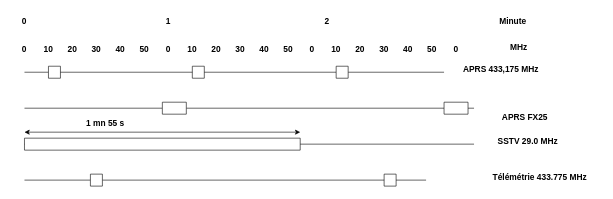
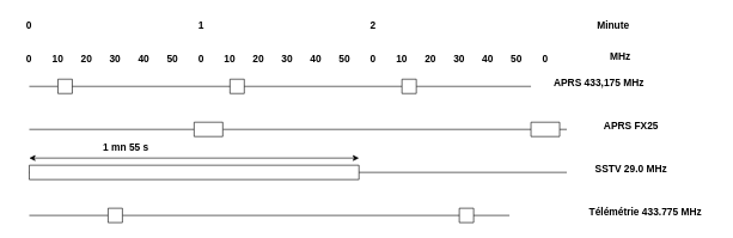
  <mxCell id="0" />
  <mxCell id="1" parent="0" />
  <mxCell id="2" value="" style="endArrow=none;html=1;rounded=0;" edge="1" parent="1" source="33"><mxGeometry width="50" height="50" relative="1" as="geometry"><mxPoint x="40" y="120" as="sourcePoint" /><mxPoint x="740" y="120" as="targetPoint" /></mxGeometry></mxCell>
  <mxCell id="3" value="&lt;font style=&quot;font-size: 14px;&quot;&gt;&lt;b&gt;APRS&amp;nbsp;&lt;/b&gt;&lt;/font&gt;&lt;span style=&quot;font-size: 14px;&quot;&gt;&lt;b&gt;433,175 MHz&lt;/b&gt;&lt;/span&gt;" style="text;html=1;align=center;verticalAlign=middle;whiteSpace=wrap;rounded=0;" vertex="1" parent="1"><mxGeometry x="750" y="100" width="170" height="30" as="geometry" /></mxCell>
  <mxCell id="4" value="" style="endArrow=none;html=1;rounded=0;" edge="1" parent="1" target="5"><mxGeometry width="50" height="50" relative="1" as="geometry"><mxPoint x="40" y="120" as="sourcePoint" /><mxPoint x="970" y="120" as="targetPoint" /></mxGeometry></mxCell>
  <mxCell id="5" value="" style="verticalLabelPosition=bottom;verticalAlign=top;html=1;shape=mxgraph.basic.rect;fillColor2=none;strokeWidth=1;size=0;indent=5;" vertex="1" parent="1"><mxGeometry x="80" y="110" width="20" height="20" as="geometry" /></mxCell>
  <mxCell id="6" value="&lt;font style=&quot;font-size: 14px;&quot;&gt;&lt;b&gt;0&lt;/b&gt;&lt;/font&gt;" style="text;html=1;align=center;verticalAlign=middle;whiteSpace=wrap;rounded=0;" vertex="1" parent="1"><mxGeometry x="20" y="67" width="40" height="30" as="geometry" /></mxCell>
  <mxCell id="7" value="&lt;font style=&quot;font-size: 14px;&quot;&gt;&lt;b&gt;10&lt;/b&gt;&lt;/font&gt;" style="text;html=1;align=center;verticalAlign=middle;whiteSpace=wrap;rounded=0;" vertex="1" parent="1"><mxGeometry x="60" y="67" width="40" height="30" as="geometry" /></mxCell>
  <mxCell id="8" value="&lt;font style=&quot;font-size: 14px;&quot;&gt;&lt;b&gt;20&lt;/b&gt;&lt;/font&gt;" style="text;html=1;align=center;verticalAlign=middle;whiteSpace=wrap;rounded=0;" vertex="1" parent="1"><mxGeometry x="100" y="67" width="40" height="30" as="geometry" /></mxCell>
  <mxCell id="9" value="&lt;font style=&quot;font-size: 14px;&quot;&gt;&lt;b&gt;30&lt;/b&gt;&lt;/font&gt;" style="text;html=1;align=center;verticalAlign=middle;whiteSpace=wrap;rounded=0;" vertex="1" parent="1"><mxGeometry x="140" y="67" width="40" height="30" as="geometry" /></mxCell>
  <mxCell id="10" value="&lt;font style=&quot;font-size: 14px;&quot;&gt;&lt;b&gt;40&lt;/b&gt;&lt;/font&gt;" style="text;html=1;align=center;verticalAlign=middle;whiteSpace=wrap;rounded=0;" vertex="1" parent="1"><mxGeometry x="180" y="67" width="40" height="30" as="geometry" /></mxCell>
  <mxCell id="11" value="&lt;span style=&quot;font-size: 14px;&quot;&gt;&lt;b&gt;50&lt;/b&gt;&lt;/span&gt;" style="text;html=1;align=center;verticalAlign=middle;whiteSpace=wrap;rounded=0;" vertex="1" parent="1"><mxGeometry x="220" y="67" width="40" height="30" as="geometry" /></mxCell>
  <mxCell id="12" value="&lt;font style=&quot;font-size: 14px;&quot;&gt;&lt;b&gt;0&lt;/b&gt;&lt;/font&gt;" style="text;html=1;align=center;verticalAlign=middle;whiteSpace=wrap;rounded=0;" vertex="1" parent="1"><mxGeometry x="260" y="67" width="40" height="30" as="geometry" /></mxCell>
  <mxCell id="13" value="&lt;font style=&quot;font-size: 14px;&quot;&gt;&lt;b&gt;10&lt;/b&gt;&lt;/font&gt;" style="text;html=1;align=center;verticalAlign=middle;whiteSpace=wrap;rounded=0;" vertex="1" parent="1"><mxGeometry x="300" y="67" width="40" height="30" as="geometry" /></mxCell>
  <mxCell id="14" value="&lt;font style=&quot;font-size: 14px;&quot;&gt;&lt;b&gt;20&lt;/b&gt;&lt;/font&gt;" style="text;html=1;align=center;verticalAlign=middle;whiteSpace=wrap;rounded=0;" vertex="1" parent="1"><mxGeometry x="340" y="67" width="40" height="30" as="geometry" /></mxCell>
  <mxCell id="15" value="&lt;font style=&quot;font-size: 14px;&quot;&gt;&lt;b&gt;30&lt;/b&gt;&lt;/font&gt;" style="text;html=1;align=center;verticalAlign=middle;whiteSpace=wrap;rounded=0;" vertex="1" parent="1"><mxGeometry x="380" y="67" width="40" height="30" as="geometry" /></mxCell>
  <mxCell id="16" value="&lt;font style=&quot;font-size: 14px;&quot;&gt;&lt;b&gt;40&lt;/b&gt;&lt;/font&gt;" style="text;html=1;align=center;verticalAlign=middle;whiteSpace=wrap;rounded=0;" vertex="1" parent="1"><mxGeometry x="420" y="67" width="40" height="30" as="geometry" /></mxCell>
  <mxCell id="17" value="&lt;span style=&quot;font-size: 14px;&quot;&gt;&lt;b&gt;50&lt;/b&gt;&lt;/span&gt;" style="text;html=1;align=center;verticalAlign=middle;whiteSpace=wrap;rounded=0;" vertex="1" parent="1"><mxGeometry x="450" y="65.5" width="60" height="33" as="geometry" /></mxCell>
  <mxCell id="18" value="&lt;font style=&quot;font-size: 14px;&quot;&gt;&lt;b&gt;0&lt;/b&gt;&lt;/font&gt;" style="text;html=1;align=center;verticalAlign=middle;whiteSpace=wrap;rounded=0;" vertex="1" parent="1"><mxGeometry x="500" y="65.5" width="40" height="30" as="geometry" /></mxCell>
  <mxCell id="19" value="&lt;font style=&quot;font-size: 14px;&quot;&gt;&lt;b&gt;0&lt;/b&gt;&lt;/font&gt;" style="text;html=1;align=center;verticalAlign=middle;whiteSpace=wrap;rounded=0;" vertex="1" parent="1"><mxGeometry x="20" y="20" width="40" height="30" as="geometry" /></mxCell>
  <mxCell id="20" value="&lt;font style=&quot;font-size: 14px;&quot;&gt;&lt;b&gt;1&lt;/b&gt;&lt;/font&gt;" style="text;html=1;align=center;verticalAlign=middle;whiteSpace=wrap;rounded=0;" vertex="1" parent="1"><mxGeometry x="260" y="20" width="40" height="30" as="geometry" /></mxCell>
- <mxCell id="21" value="&lt;font style=&quot;font-size: 14px;&quot;&gt;&lt;b&gt;2&lt;/b&gt;&lt;/font&gt;" style="text;html=1;align=center;verticalAlign=middle;whiteSpace=wrap;rounded=0;" vertex="1" parent="1"><mxGeometry x="525" y="20" width="40" height="30" as="geometry" /></mxCell>
+ <mxCell id="21" value="&lt;font style=&quot;font-size: 14px;&quot;&gt;&lt;b&gt;2&lt;/b&gt;&lt;/font&gt;" style="text;html=1;align=center;verticalAlign=middle;whiteSpace=wrap;rounded=0;" vertex="1" parent="1"><mxGeometry x="500" y="20" width="40" height="30" as="geometry" /></mxCell>
  <mxCell id="22" value="" style="endArrow=none;html=1;rounded=0;" edge="1" parent="1" source="31"><mxGeometry width="50" height="50" relative="1" as="geometry"><mxPoint x="40" y="180" as="sourcePoint" /><mxPoint x="790" y="180" as="targetPoint" /></mxGeometry></mxCell>
  <mxCell id="23" value="&lt;font style=&quot;font-size: 14px;&quot;&gt;&lt;b&gt;10&lt;/b&gt;&lt;/font&gt;" style="text;html=1;align=center;verticalAlign=middle;whiteSpace=wrap;rounded=0;" vertex="1" parent="1"><mxGeometry x="540" y="65.5" width="40" height="30" as="geometry" /></mxCell>
  <mxCell id="24" value="&lt;font style=&quot;font-size: 14px;&quot;&gt;&lt;b&gt;20&lt;/b&gt;&lt;/font&gt;" style="text;html=1;align=center;verticalAlign=middle;whiteSpace=wrap;rounded=0;" vertex="1" parent="1"><mxGeometry x="580" y="65.5" width="40" height="30" as="geometry" /></mxCell>
  <mxCell id="25" value="&lt;font style=&quot;font-size: 14px;&quot;&gt;&lt;b&gt;30&lt;/b&gt;&lt;/font&gt;" style="text;html=1;align=center;verticalAlign=middle;whiteSpace=wrap;rounded=0;" vertex="1" parent="1"><mxGeometry x="620" y="65.5" width="40" height="30" as="geometry" /></mxCell>
  <mxCell id="26" value="&lt;font style=&quot;font-size: 14px;&quot;&gt;&lt;b&gt;40&lt;/b&gt;&lt;/font&gt;" style="text;html=1;align=center;verticalAlign=middle;whiteSpace=wrap;rounded=0;" vertex="1" parent="1"><mxGeometry x="660" y="65.5" width="40" height="30" as="geometry" /></mxCell>
  <mxCell id="27" value="&lt;span style=&quot;font-size: 14px;&quot;&gt;&lt;b&gt;50&lt;/b&gt;&lt;/span&gt;" style="text;html=1;align=center;verticalAlign=middle;whiteSpace=wrap;rounded=0;" vertex="1" parent="1"><mxGeometry x="690" y="64" width="60" height="33" as="geometry" /></mxCell>
  <mxCell id="28" value="&lt;font style=&quot;font-size: 14px;&quot;&gt;&lt;b&gt;0&lt;/b&gt;&lt;/font&gt;" style="text;html=1;align=center;verticalAlign=middle;whiteSpace=wrap;rounded=0;" vertex="1" parent="1"><mxGeometry x="740" y="67" width="40" height="30" as="geometry" /></mxCell>
- <mxCell id="29" value="&lt;font style=&quot;font-size: 14px;&quot;&gt;&lt;b&gt;APRS FX25&lt;/b&gt;&lt;/font&gt;" style="text;html=1;align=center;verticalAlign=middle;whiteSpace=wrap;rounded=0;" vertex="1" parent="1"><mxGeometry x="815" y="180" width="120" height="30" as="geometry" /></mxCell>
+ <mxCell id="29" value="&lt;font style=&quot;font-size: 14px;&quot;&gt;&lt;b&gt;APRS FX25&lt;/b&gt;&lt;/font&gt;" style="text;html=1;align=center;verticalAlign=middle;whiteSpace=wrap;rounded=0;" vertex="1" parent="1"><mxGeometry x="820" y="160" width="120" height="30" as="geometry" /></mxCell>
  <mxCell id="30" value="" style="endArrow=none;html=1;rounded=0;" edge="1" parent="1" source="44" target="31"><mxGeometry width="50" height="50" relative="1" as="geometry"><mxPoint x="40" y="180" as="sourcePoint" /><mxPoint x="790" y="180" as="targetPoint" /></mxGeometry></mxCell>
  <mxCell id="31" value="" style="verticalLabelPosition=bottom;verticalAlign=top;html=1;shape=mxgraph.basic.rect;fillColor2=none;strokeWidth=1;size=0;indent=5;" vertex="1" parent="1"><mxGeometry x="740" y="170" width="40" height="20" as="geometry" /></mxCell>
  <mxCell id="32" value="" style="endArrow=none;html=1;rounded=0;" edge="1" parent="1" source="5" target="33"><mxGeometry width="50" height="50" relative="1" as="geometry"><mxPoint x="100" y="120" as="sourcePoint" /><mxPoint x="790" y="120" as="targetPoint" /></mxGeometry></mxCell>
  <mxCell id="33" value="" style="verticalLabelPosition=bottom;verticalAlign=top;html=1;shape=mxgraph.basic.rect;fillColor2=none;strokeWidth=1;size=0;indent=5;" vertex="1" parent="1"><mxGeometry x="560" y="110" width="20" height="20" as="geometry" /></mxCell>
  <mxCell id="34" value="" style="verticalLabelPosition=bottom;verticalAlign=top;html=1;shape=mxgraph.basic.rect;fillColor2=none;strokeWidth=1;size=0;indent=5;" vertex="1" parent="1"><mxGeometry x="320" y="110" width="20" height="20" as="geometry" /></mxCell>
  <mxCell id="35" value="" style="endArrow=none;html=1;rounded=0;" edge="1" parent="1"><mxGeometry width="50" height="50" relative="1" as="geometry"><mxPoint x="40" y="240" as="sourcePoint" /><mxPoint x="790" y="240" as="targetPoint" /><Array as="points"><mxPoint x="390" y="240" /></Array></mxGeometry></mxCell>
  <mxCell id="36" value="&lt;span style=&quot;font-size: 14px;&quot;&gt;&lt;b&gt;SSTV 29.0 MHz&lt;/b&gt;&lt;/span&gt;" style="text;html=1;align=center;verticalAlign=middle;whiteSpace=wrap;rounded=0;" vertex="1" parent="1"><mxGeometry x="820" y="220" width="120" height="30" as="geometry" /></mxCell>
  <mxCell id="37" value="" style="verticalLabelPosition=bottom;verticalAlign=top;html=1;shape=mxgraph.basic.rect;fillColor2=none;strokeWidth=1;size=0;indent=5;" vertex="1" parent="1"><mxGeometry x="40" y="230" width="460" height="20" as="geometry" /></mxCell>
  <mxCell id="38" value="" style="endArrow=none;html=1;rounded=0;" edge="1" parent="1" source="41"><mxGeometry width="50" height="50" relative="1" as="geometry"><mxPoint x="40" y="300" as="sourcePoint" /><mxPoint x="710" y="300" as="targetPoint" /></mxGeometry></mxCell>
  <mxCell id="39" value="&lt;font style=&quot;font-size: 14px;&quot;&gt;&lt;b&gt;Télémétrie 433.775 MHz&lt;/b&gt;&lt;/font&gt;" style="text;html=1;align=center;verticalAlign=middle;whiteSpace=wrap;rounded=0;" vertex="1" parent="1"><mxGeometry x="800" y="280" width="200" height="30" as="geometry" /></mxCell>
  <mxCell id="40" value="" style="endArrow=none;html=1;rounded=0;" edge="1" parent="1" target="41"><mxGeometry width="50" height="50" relative="1" as="geometry"><mxPoint x="40" y="300" as="sourcePoint" /><mxPoint x="800" y="300" as="targetPoint" /></mxGeometry></mxCell>
  <mxCell id="41" value="" style="verticalLabelPosition=bottom;verticalAlign=top;html=1;shape=mxgraph.basic.rect;fillColor2=none;strokeWidth=1;size=0;indent=5;" vertex="1" parent="1"><mxGeometry x="150" y="290" width="20" height="20" as="geometry" /></mxCell>
  <mxCell id="42" value="" style="verticalLabelPosition=bottom;verticalAlign=top;html=1;shape=mxgraph.basic.rect;fillColor2=none;strokeWidth=1;size=0;indent=5;" vertex="1" parent="1"><mxGeometry x="640" y="290" width="20" height="20" as="geometry" /></mxCell>
  <mxCell id="43" value="" style="endArrow=none;html=1;rounded=0;" edge="1" parent="1" target="44"><mxGeometry width="50" height="50" relative="1" as="geometry"><mxPoint x="40" y="180" as="sourcePoint" /><mxPoint x="740" y="180" as="targetPoint" /></mxGeometry></mxCell>
  <mxCell id="44" value="" style="verticalLabelPosition=bottom;verticalAlign=top;html=1;shape=mxgraph.basic.rect;fillColor2=none;strokeWidth=1;size=0;indent=5;" vertex="1" parent="1"><mxGeometry x="270" y="170" width="40" height="20" as="geometry" /></mxCell>
  <mxCell id="45" value="&lt;span style=&quot;font-size: 14px;&quot;&gt;&lt;b&gt;Minute&lt;/b&gt;&lt;/span&gt;" style="text;html=1;align=center;verticalAlign=middle;whiteSpace=wrap;rounded=0;" vertex="1" parent="1"><mxGeometry x="810" y="20" width="90" height="30" as="geometry" /></mxCell>
  <mxCell id="46" value="&lt;font style=&quot;font-size: 14px;&quot;&gt;&lt;b&gt;MHz&lt;/b&gt;&lt;/font&gt;" style="text;html=1;align=center;verticalAlign=middle;whiteSpace=wrap;rounded=0;" vertex="1" parent="1"><mxGeometry x="830" y="64" width="70" height="30" as="geometry" /></mxCell>
  <mxCell id="47" value="" style="endArrow=classic;startArrow=classic;html=1;rounded=0;" edge="1" parent="1"><mxGeometry width="50" height="50" relative="1" as="geometry"><mxPoint x="40" y="220" as="sourcePoint" /><mxPoint x="500" y="220" as="targetPoint" /></mxGeometry></mxCell>
  <mxCell id="48" value="&lt;span style=&quot;font-size: 14px;&quot;&gt;&lt;b&gt;1 mn 55 s&lt;/b&gt;&lt;/span&gt;" style="text;html=1;align=center;verticalAlign=middle;whiteSpace=wrap;rounded=0;" vertex="1" parent="1"><mxGeometry x="130" y="190" width="90" height="30" as="geometry" /></mxCell>
